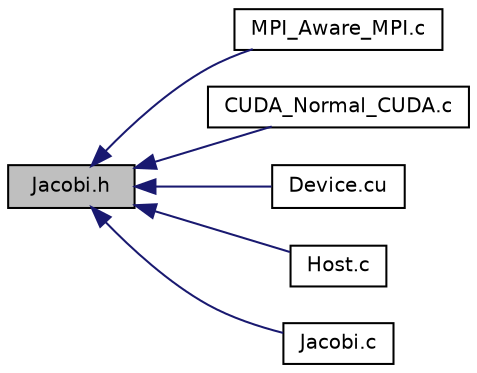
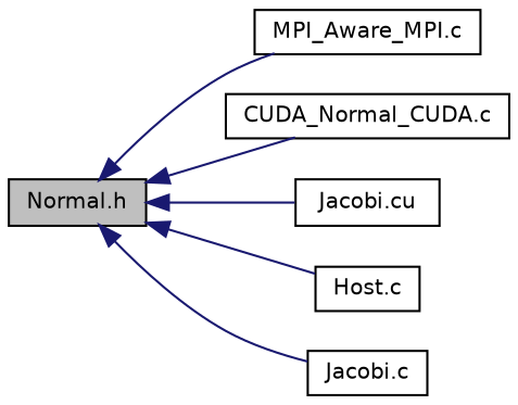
  digraph {
    rankdir=LR
    node [color=black fillcolor=white fontname=Helvetica fontsize=10 shape=record style=filled]
    edge [color=midnightblue dir=back fontname=Helvetica fontsize=10 labelfontname=Helvetica labelfontsize=10 style=solid]
-   n1 [fillcolor=grey75 fontcolor=black height=0.2 label="Jacobi.h" width=0.4]
+   n1 [fillcolor=grey75 fontcolor=black height=0.2 label="Normal.h" width=0.4]
    n2 [height=0.2 label="MPI_Aware_MPI.c" width=0.4]
    n3 [height=0.2 label="CUDA_Normal_CUDA.c" width=0.4]
-   n4 [height=0.2 label="Device.cu" width=0.4]
+   n4 [height=0.2 label="Jacobi.cu" width=0.4]
    n5 [height=0.2 label="Host.c" width=0.4]
    n6 [height=0.2 label="Jacobi.c" width=0.4]
    n1 -> n2
    n1 -> n3
    n1 -> n4
    n1 -> n5
    n1 -> n6
  }
